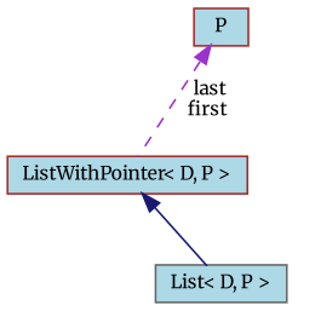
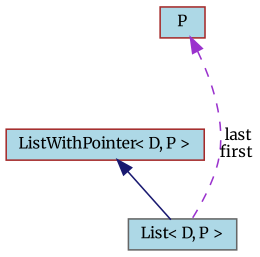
  digraph {
    fontname=Merriweather
    node [color=brown fillcolor=lightblue fontname=Merriweather fontsize=10 shape=record style=filled]
    edge [dir=back fontname=Merriweather fontsize=10 labelfontname=Helvetica labelfontsize=10]
    n1 [fontcolor=black height=0.2 label="ListWithPointer\< D, P \>" width=0.4]
    n2 [color=gray40 height=0.2 label="List\< D, P \>" width=0.4]
    n3 [height=0.2 label=P width=0.4]
    n1 -> n2 [color=midnightblue style=solid]
-   n3 -> n1 [color=darkorchid3 label=" last\nfirst" style=dashed]
+   n3 -> n2 [color=darkorchid3 label=" last\nfirst" style=dashed]
  }
